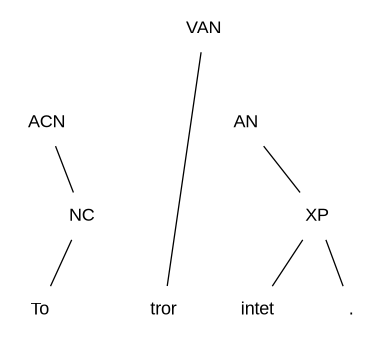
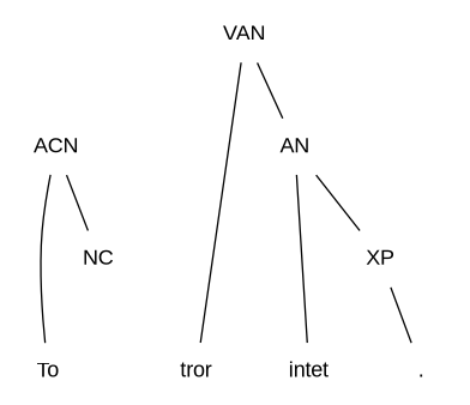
  graph {
    fontname="Liberation Sans"
    node [fontname="Liberation Sans" shape=none]
    edge [fontname="Liberation Sans"]
    n1 [label=To]
    n2 [label=tror]
    n3 [label=intet]
    n4 [label="."]
    ACN
    NC
    VAN
    AN
    XP
    subgraph sub_1 {
      rank=same
      n1
      n2
      n3
      n4
    }
-   NC -- n1
+   ACN -- n1
    ACN -- NC
    VAN -- n2
-   XP -- n3
+   VAN -- AN
+   AN -- n3
    AN -- XP
    XP -- n4
  }
